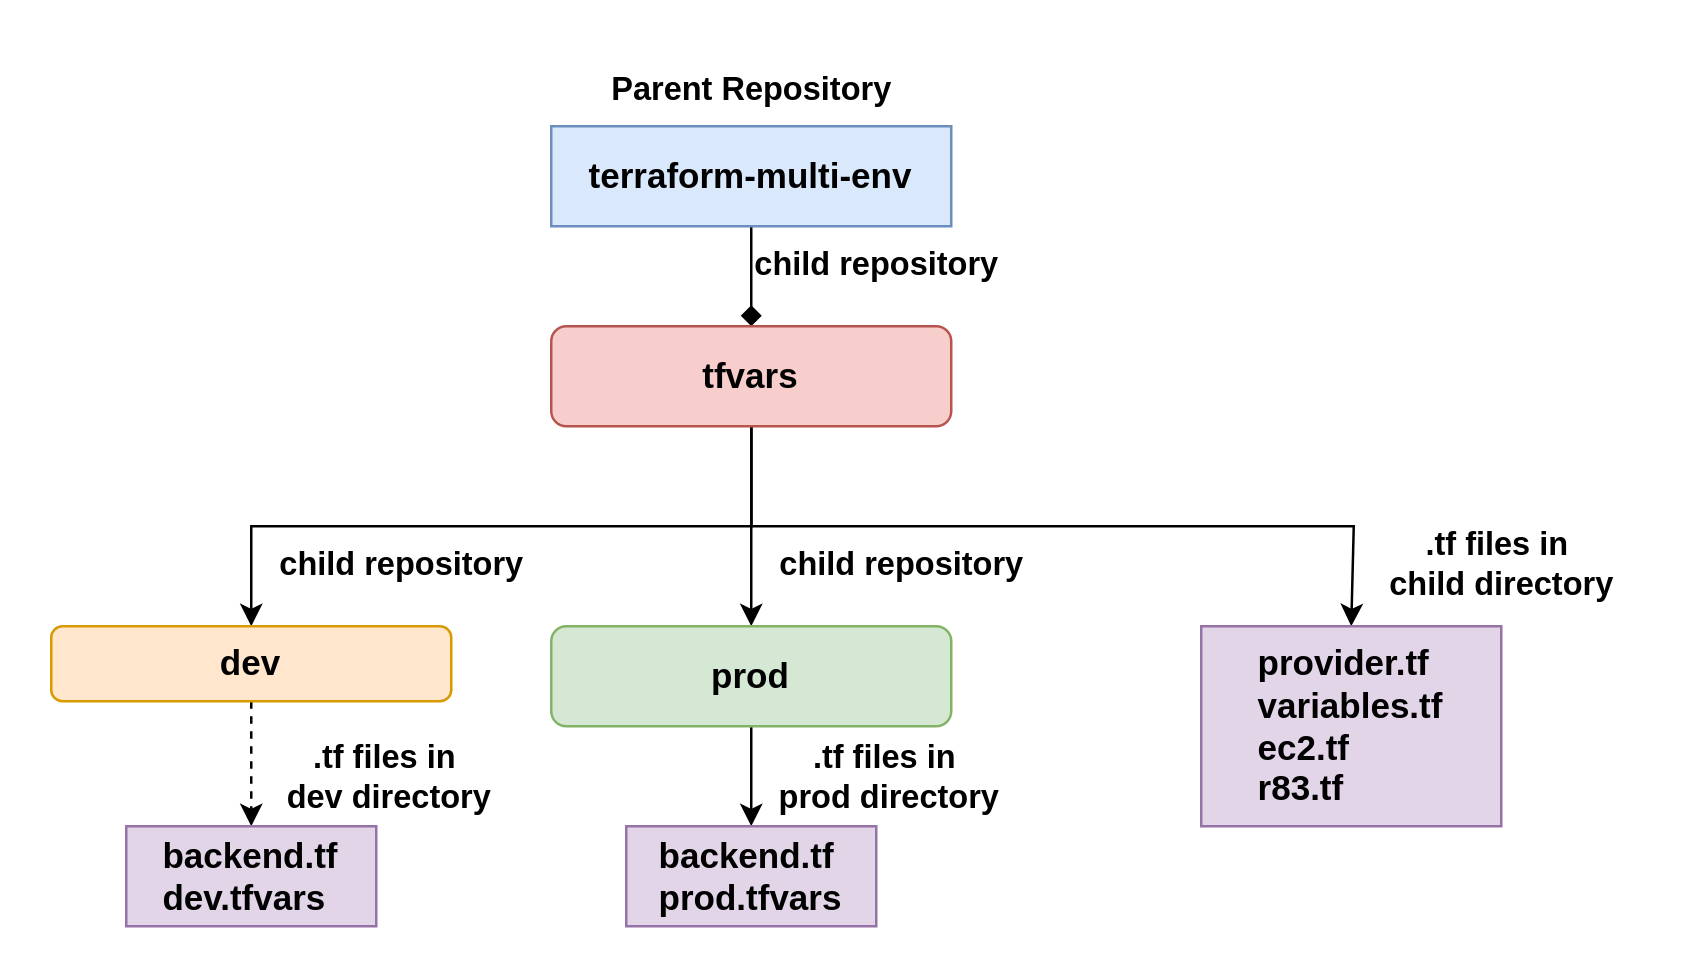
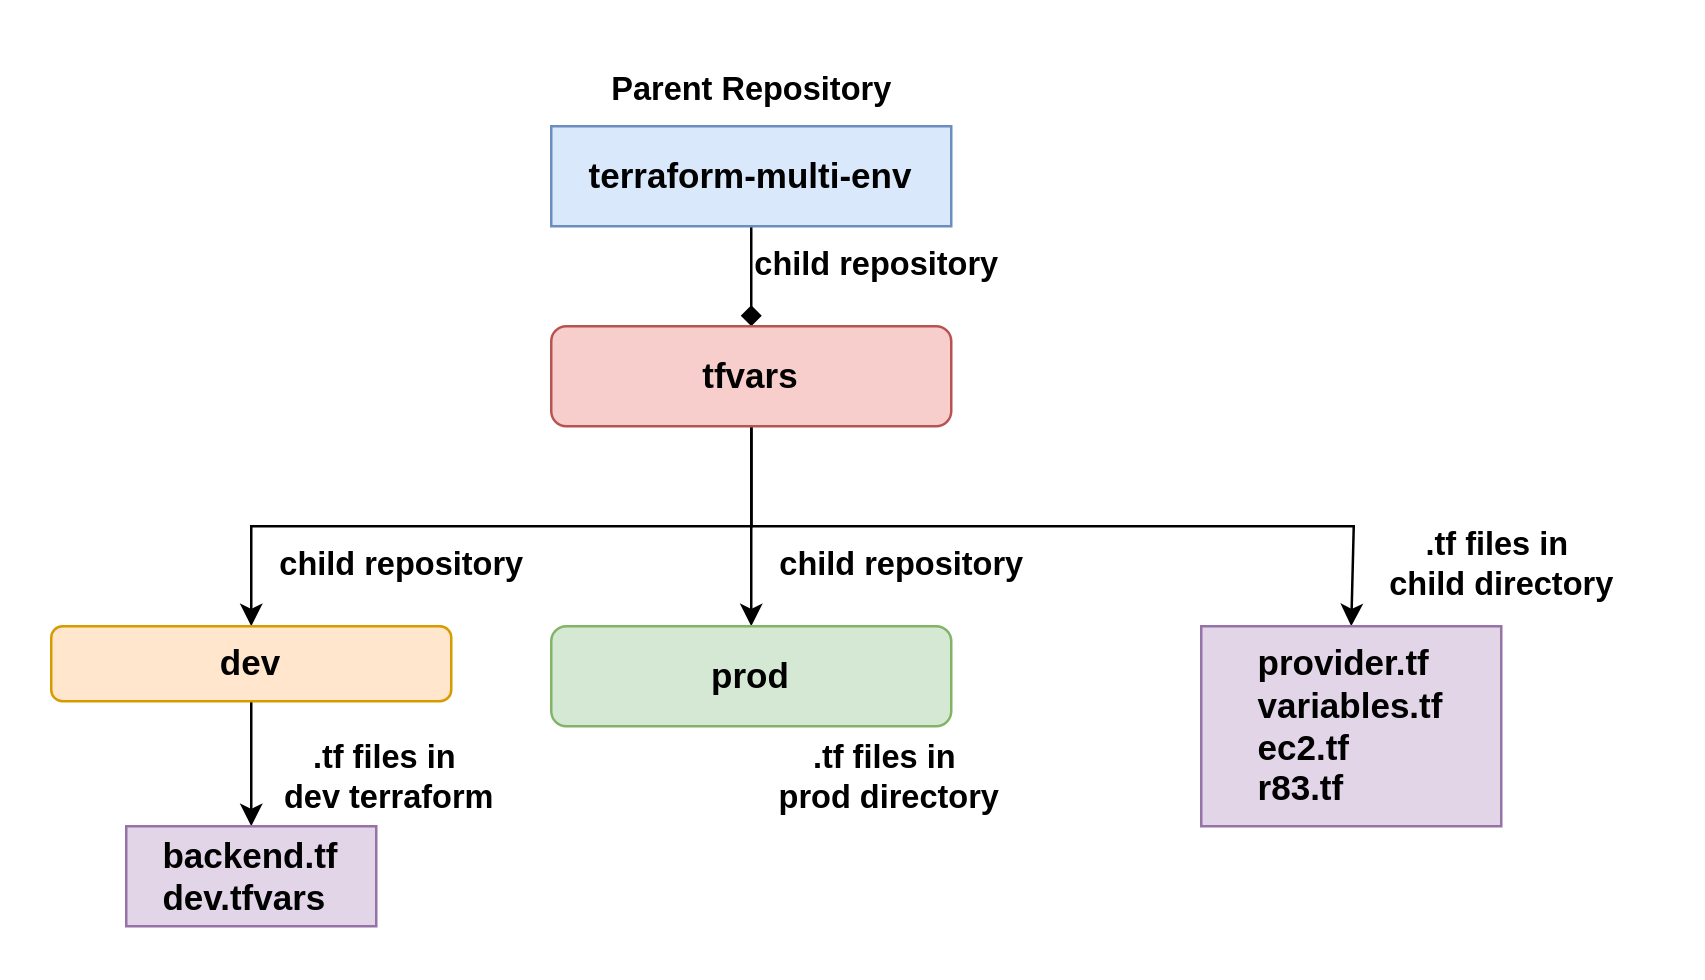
  <mxCell id="0" />
  <mxCell id="1" parent="0" />
  <mxCell id="2" style="edgeStyle=orthogonalEdgeStyle;rounded=0;orthogonalLoop=1;jettySize=auto;html=1;entryX=0.5;entryY=0;entryDx=0;entryDy=0;endArrow=diamond;" edge="1" parent="1" source="3" target="7"><mxGeometry relative="1" as="geometry" /></mxCell>
  <mxCell id="3" value="&lt;b&gt;&lt;font style=&quot;font-size: 14px;&quot;&gt;terraform-multi-env&lt;/font&gt;&lt;/b&gt;" style="whiteSpace=wrap;html=1;fillColor=#dae8fc;strokeColor=#6c8ebf;rounded=0;" vertex="1" parent="1"><mxGeometry x="220" y="50" width="160" height="40" as="geometry" /></mxCell>
  <mxCell id="4" style="edgeStyle=orthogonalEdgeStyle;rounded=0;orthogonalLoop=1;jettySize=auto;html=1;exitX=0.5;exitY=1;exitDx=0;exitDy=0;entryX=0.5;entryY=0;entryDx=0;entryDy=0;" edge="1" parent="1" source="7" target="11"><mxGeometry relative="1" as="geometry" /></mxCell>
  <mxCell id="5" style="edgeStyle=orthogonalEdgeStyle;rounded=0;orthogonalLoop=1;jettySize=auto;html=1;entryX=0.5;entryY=0;entryDx=0;entryDy=0;" edge="1" parent="1" source="7" target="9"><mxGeometry relative="1" as="geometry"><Array as="points"><mxPoint x="300" y="210" /><mxPoint x="100" y="210" /></Array></mxGeometry></mxCell>
  <mxCell id="6" style="edgeStyle=orthogonalEdgeStyle;rounded=0;orthogonalLoop=1;jettySize=auto;html=1;" edge="1" parent="1" source="7"><mxGeometry relative="1" as="geometry"><mxPoint x="540" y="250" as="targetPoint" /><Array as="points"><mxPoint x="300" y="210" /><mxPoint x="541" y="210" /></Array></mxGeometry></mxCell>
  <mxCell id="7" value="&lt;b&gt;&lt;font style=&quot;font-size: 14px;&quot;&gt;tfvars&lt;/font&gt;&lt;/b&gt;" style="rounded=1;whiteSpace=wrap;html=1;fillColor=#f8cecc;strokeColor=#b85450;" vertex="1" parent="1"><mxGeometry x="220" y="130" width="160" height="40" as="geometry" /></mxCell>
- <mxCell id="8" value="" style="edgeStyle=orthogonalEdgeStyle;rounded=0;orthogonalLoop=1;jettySize=auto;html=1;dashed=1;" edge="1" parent="1" source="9" target="19"><mxGeometry relative="1" as="geometry" /></mxCell>
+ <mxCell id="8" value="" style="edgeStyle=orthogonalEdgeStyle;rounded=0;orthogonalLoop=1;jettySize=auto;html=1;" edge="1" parent="1" source="9" target="19"><mxGeometry relative="1" as="geometry" /></mxCell>
  <mxCell id="9" value="&lt;span style=&quot;font-size: 14px;&quot;&gt;&lt;b&gt;dev&lt;/b&gt;&lt;/span&gt;" style="rounded=1;whiteSpace=wrap;html=1;fillColor=#ffe6cc;strokeColor=#d79b00;" vertex="1" parent="1"><mxGeometry x="20" y="250" width="160" height="30" as="geometry" /></mxCell>
- <mxCell id="10" value="" style="edgeStyle=orthogonalEdgeStyle;rounded=0;orthogonalLoop=1;jettySize=auto;html=1;" edge="1" parent="1" source="11" target="18"><mxGeometry relative="1" as="geometry" /></mxCell>
  <mxCell id="11" value="&lt;b&gt;&lt;font style=&quot;font-size: 14px;&quot;&gt;prod&lt;/font&gt;&lt;/b&gt;" style="rounded=1;whiteSpace=wrap;html=1;fillColor=#d5e8d4;strokeColor=#82b366;" vertex="1" parent="1"><mxGeometry x="220" y="250" width="160" height="40" as="geometry" /></mxCell>
  <mxCell id="12" value="&lt;div style=&quot;text-align: left;&quot;&gt;&lt;b style=&quot;background-color: initial; text-wrap: nowrap;&quot;&gt;&lt;font style=&quot;font-size: 14px;&quot;&gt;provider.tf&lt;/font&gt;&lt;/b&gt;&lt;/div&gt;&lt;div style=&quot;text-align: left;&quot;&gt;&lt;b style=&quot;text-wrap: nowrap;&quot;&gt;&lt;font style=&quot;font-size: 14px;&quot;&gt;variables.tf&lt;/font&gt;&lt;/b&gt;&lt;b style=&quot;text-wrap: nowrap;&quot;&gt;&lt;font style=&quot;font-size: 14px;&quot;&gt;&lt;br&gt;&lt;/font&gt;&lt;/b&gt;&lt;/div&gt;&lt;div style=&quot;text-align: left;&quot;&gt;&lt;b style=&quot;text-wrap: nowrap;&quot;&gt;&lt;font style=&quot;font-size: 14px;&quot;&gt;ec2.tf&lt;/font&gt;&lt;/b&gt;&lt;b style=&quot;text-wrap: nowrap;&quot;&gt;&lt;font style=&quot;font-size: 14px;&quot;&gt;&lt;br&gt;&lt;/font&gt;&lt;/b&gt;&lt;/div&gt;&lt;div style=&quot;text-align: left;&quot;&gt;&lt;b style=&quot;text-wrap: nowrap;&quot;&gt;&lt;font style=&quot;font-size: 14px;&quot;&gt;r83.tf&lt;/font&gt;&lt;/b&gt;&lt;b style=&quot;text-wrap: nowrap;&quot;&gt;&lt;font style=&quot;font-size: 14px;&quot;&gt;&lt;br&gt;&lt;/font&gt;&lt;/b&gt;&lt;/div&gt;" style="whiteSpace=wrap;html=1;fillColor=#e1d5e7;strokeColor=#9673a6;" vertex="1" parent="1"><mxGeometry x="480" y="250" width="120" height="80" as="geometry" /></mxCell>
  <mxCell id="13" value="&lt;b&gt;&lt;font style=&quot;font-size: 13px;&quot;&gt;Parent Repository&lt;/font&gt;&lt;/b&gt;" style="text;html=1;align=center;verticalAlign=middle;resizable=0;points=[];autosize=1;strokeColor=none;fillColor=none;" vertex="1" parent="1"><mxGeometry x="230" y="20" width="140" height="30" as="geometry" /></mxCell>
  <mxCell id="14" value="&lt;b&gt;&lt;font style=&quot;font-size: 13px;&quot;&gt;child repository&lt;/font&gt;&lt;/b&gt;" style="text;html=1;align=center;verticalAlign=middle;resizable=0;points=[];autosize=1;strokeColor=none;fillColor=none;" vertex="1" parent="1"><mxGeometry x="290" y="90" width="120" height="30" as="geometry" /></mxCell>
  <mxCell id="15" value="&lt;b&gt;&lt;font style=&quot;font-size: 13px;&quot;&gt;child repository&lt;/font&gt;&lt;/b&gt;" style="text;html=1;align=center;verticalAlign=middle;resizable=0;points=[];autosize=1;strokeColor=none;fillColor=none;" vertex="1" parent="1"><mxGeometry x="100" y="210" width="120" height="30" as="geometry" /></mxCell>
  <mxCell id="16" value="&lt;b&gt;&lt;font style=&quot;font-size: 13px;&quot;&gt;child repository&lt;/font&gt;&lt;/b&gt;" style="text;html=1;align=center;verticalAlign=middle;resizable=0;points=[];autosize=1;strokeColor=none;fillColor=none;" vertex="1" parent="1"><mxGeometry x="300" y="210" width="120" height="30" as="geometry" /></mxCell>
  <mxCell id="17" value="&lt;b&gt;&lt;font style=&quot;font-size: 13px;&quot;&gt;.tf files in&amp;nbsp;&lt;/font&gt;&lt;/b&gt;&lt;div&gt;&lt;b&gt;&lt;font style=&quot;font-size: 13px;&quot;&gt;child directory&lt;/font&gt;&lt;/b&gt;&lt;/div&gt;" style="text;html=1;align=center;verticalAlign=middle;resizable=0;points=[];autosize=1;strokeColor=none;fillColor=none;" vertex="1" parent="1"><mxGeometry x="540" y="205" width="120" height="40" as="geometry" /></mxCell>
- <mxCell id="18" value="&lt;div style=&quot;text-align: left;&quot;&gt;&lt;span style=&quot;font-size: 14px; text-wrap: nowrap;&quot;&gt;&lt;b&gt;backend.tf&lt;/b&gt;&lt;/span&gt;&lt;/div&gt;&lt;div style=&quot;text-align: left;&quot;&gt;&lt;span style=&quot;font-size: 14px; text-wrap: nowrap;&quot;&gt;&lt;b&gt;prod.tfvars&lt;/b&gt;&lt;/span&gt;&lt;/div&gt;" style="whiteSpace=wrap;html=1;fillColor=#e1d5e7;strokeColor=#9673a6;" vertex="1" parent="1"><mxGeometry x="250" y="330" width="100" height="40" as="geometry" /></mxCell>
  <mxCell id="19" value="&lt;div style=&quot;text-align: left;&quot;&gt;&lt;span style=&quot;font-size: 14px; text-wrap: nowrap;&quot;&gt;&lt;b&gt;backend.tf&lt;/b&gt;&lt;/span&gt;&lt;/div&gt;&lt;div style=&quot;text-align: left;&quot;&gt;&lt;span style=&quot;font-size: 14px; text-wrap: nowrap;&quot;&gt;&lt;b&gt;dev.tfvars&lt;/b&gt;&lt;/span&gt;&lt;/div&gt;" style="whiteSpace=wrap;html=1;fillColor=#e1d5e7;strokeColor=#9673a6;" vertex="1" parent="1"><mxGeometry x="50" y="330" width="100" height="40" as="geometry" /></mxCell>
  <mxCell id="20" value="&lt;b&gt;&lt;font style=&quot;font-size: 13px;&quot;&gt;.tf files in&amp;nbsp;&lt;/font&gt;&lt;/b&gt;&lt;div&gt;&lt;span style=&quot;font-size: 13px;&quot;&gt;&lt;b&gt;prod directory&lt;/b&gt;&lt;/span&gt;&lt;/div&gt;" style="text;html=1;align=center;verticalAlign=middle;resizable=0;points=[];autosize=1;strokeColor=none;fillColor=none;" vertex="1" parent="1"><mxGeometry x="300" y="290" width="110" height="40" as="geometry" /></mxCell>
- <mxCell id="21" value="&lt;b&gt;&lt;font style=&quot;font-size: 13px;&quot;&gt;.tf files in&amp;nbsp;&lt;/font&gt;&lt;/b&gt;&lt;div&gt;&lt;span style=&quot;font-size: 13px;&quot;&gt;&lt;b&gt;dev directory&lt;/b&gt;&lt;/span&gt;&lt;/div&gt;" style="text;html=1;align=center;verticalAlign=middle;resizable=0;points=[];autosize=1;strokeColor=none;fillColor=none;" vertex="1" parent="1"><mxGeometry x="100" y="290" width="110" height="40" as="geometry" /></mxCell>
+ <mxCell id="21" value="&lt;b&gt;&lt;font style=&quot;font-size: 13px;&quot;&gt;.tf files in&amp;nbsp;&lt;/font&gt;&lt;/b&gt;&lt;div&gt;&lt;span style=&quot;font-size: 13px;&quot;&gt;&lt;b&gt;dev terraform&lt;/b&gt;&lt;/span&gt;&lt;/div&gt;" style="text;html=1;align=center;verticalAlign=middle;resizable=0;points=[];autosize=1;strokeColor=none;fillColor=none;" vertex="1" parent="1"><mxGeometry x="100" y="290" width="110" height="40" as="geometry" /></mxCell>
